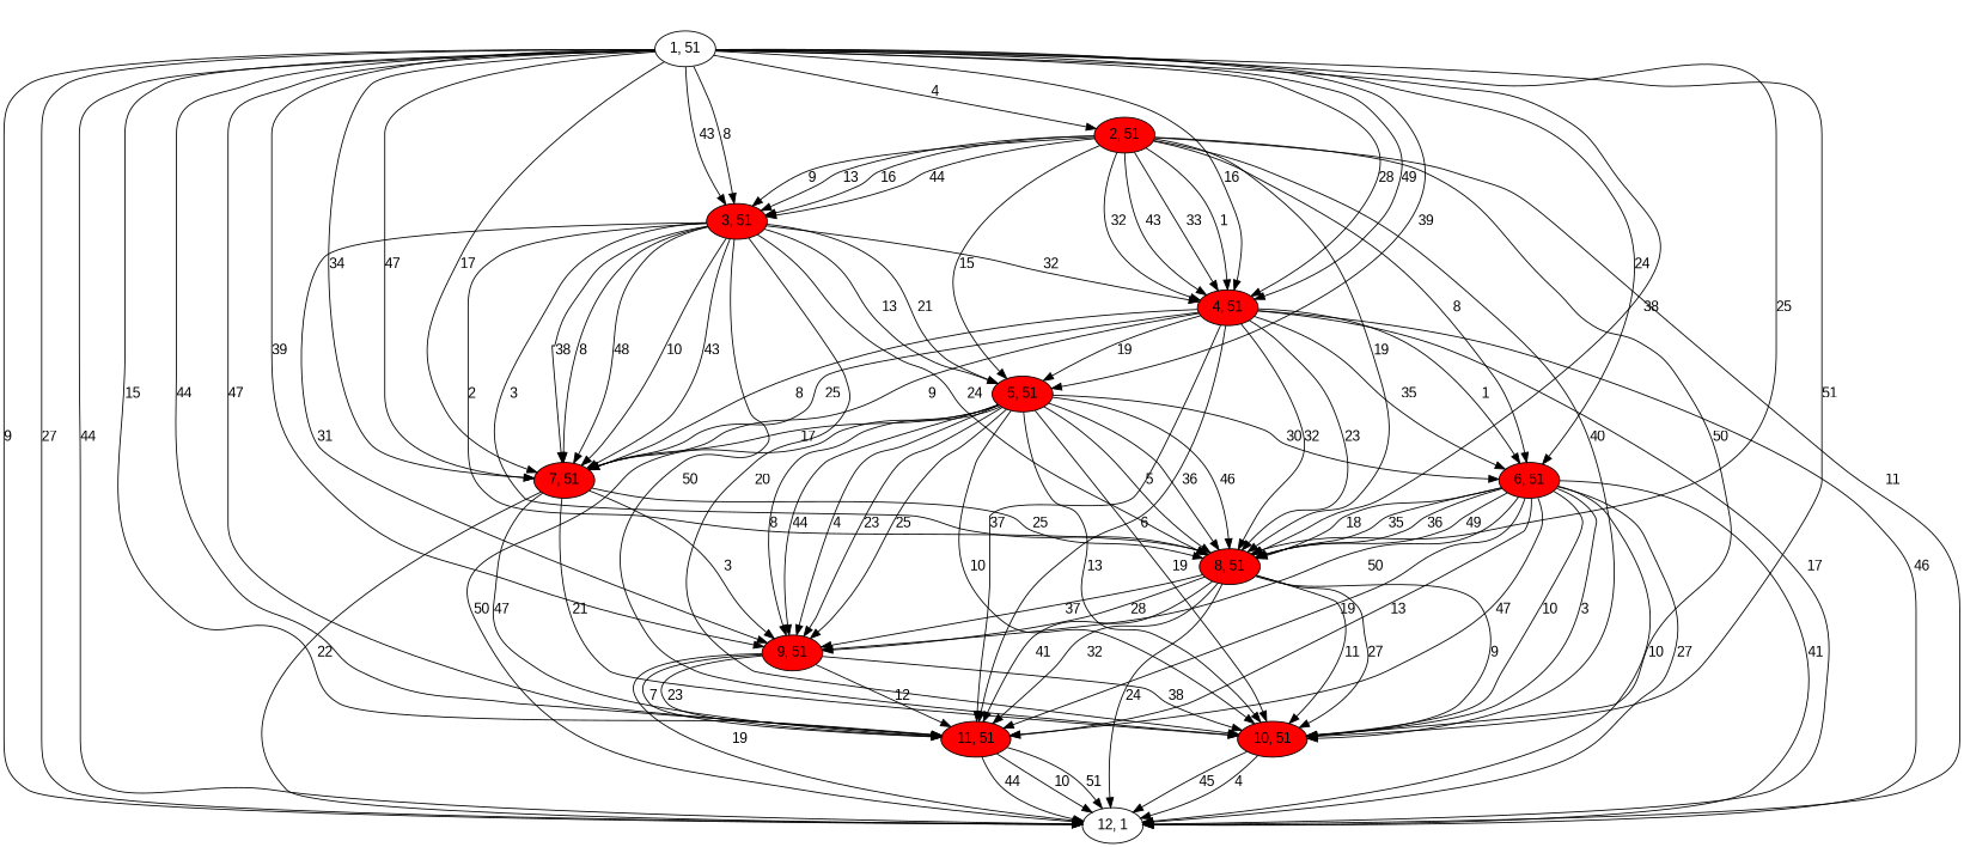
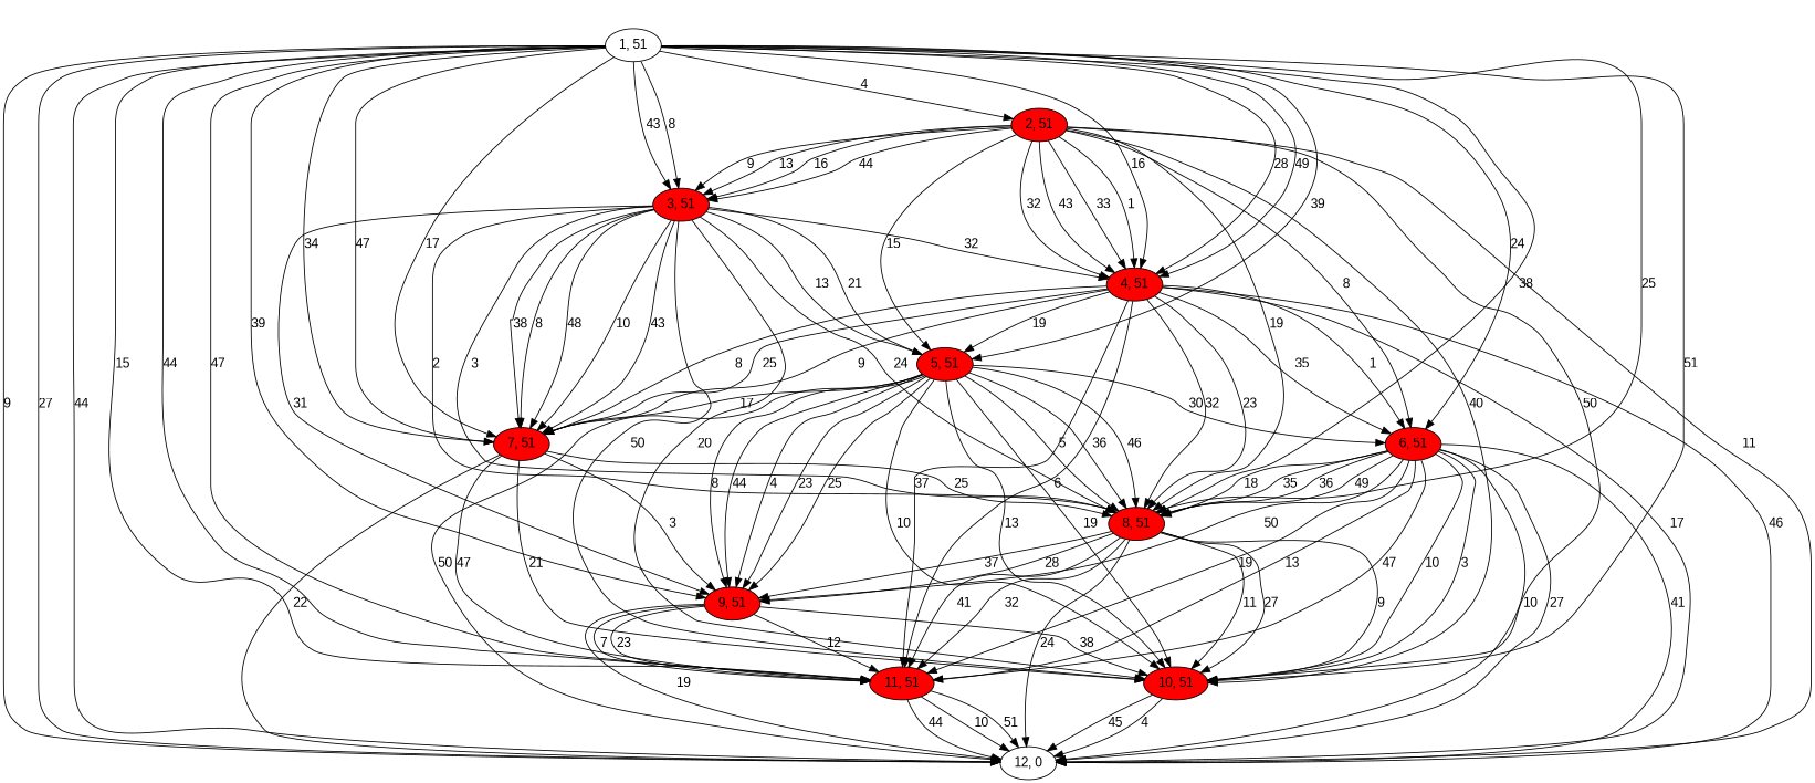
  digraph {
    fontname="Liberation Sans"
    node [fontname="Liberation Sans" fillcolor=red style=filled]
    edge [fontname="Liberation Sans"]
    n1 [label="1, 51" fillcolor="" style=""]
    n2 [label="2, 51"]
    n3 [label="3, 51"]
    n4 [label="4, 51"]
    n5 [label="5, 51"]
    n6 [label="6, 51"]
    n7 [label="7, 51"]
    n8 [label="8, 51"]
    n9 [label="9, 51"]
    n10 [label="10, 51"]
    n11 [label="11, 51"]
-   n12 [label="12, 1" fillcolor="" style=""]
+   n12 [label="12, 0" fillcolor="" style=""]
    n1 -> n2 [label=4]
    n1 -> n3 [label=43]
    n1 -> n3 [label=8]
    n1 -> n4 [label=28]
    n1 -> n4 [label=49]
    n1 -> n4 [label=16]
    n1 -> n5 [label=39]
    n1 -> n6 [label=24]
    n1 -> n7 [label=17]
    n1 -> n7 [label=34]
    n1 -> n7 [label=47]
    n1 -> n8 [label=38]
    n1 -> n8 [label=25]
    n1 -> n9 [label=39]
    n1 -> n10 [label=51]
    n1 -> n11 [label=47]
    n1 -> n11 [label=15]
    n1 -> n11 [label=44]
    n1 -> n12 [label=9]
    n1 -> n12 [label=27]
    n1 -> n12 [label=44]
    n2 -> n3 [label=44]
    n2 -> n3 [label=9]
    n2 -> n3 [label=13]
    n2 -> n3 [label=16]
    n2 -> n4 [label=33]
    n2 -> n4 [label=43]
    n2 -> n4 [label=1]
    n2 -> n4 [label=32]
    n2 -> n5 [label=15]
    n2 -> n6 [label=8]
    n2 -> n8 [label=19]
    n2 -> n10 [label=50]
    n2 -> n10 [label=40]
    n2 -> n12 [label=11]
    n3 -> n4 [label=32]
    n3 -> n5 [label=21]
    n3 -> n5 [label=13]
    n3 -> n7 [label=48]
    n3 -> n7 [label=8]
    n3 -> n7 [label=43]
    n3 -> n7 [label=38]
    n3 -> n7 [label=10]
    n3 -> n8 [label=24]
    n3 -> n8 [label=2]
    n3 -> n8 [label=3]
    n3 -> n9 [label=31]
    n3 -> n10 [label=50]
    n3 -> n10 [label=20]
    n4 -> n5 [label=19]
    n4 -> n6 [label=35]
    n4 -> n6 [label=1]
    n4 -> n7 [label=9]
    n4 -> n7 [label=8]
    n4 -> n7 [label=25]
    n4 -> n8 [label=23]
    n4 -> n8 [label=32]
    n4 -> n11 [label=6]
    n4 -> n11 [label=37]
    n4 -> n12 [label=46]
    n4 -> n12 [label=17]
    n5 -> n6 [label=30]
    n5 -> n7 [label=17]
    n5 -> n8 [label=5]
    n5 -> n8 [label=36]
    n5 -> n8 [label=46]
    n5 -> n9 [label=44]
    n5 -> n9 [label=4]
    n5 -> n9 [label=23]
    n5 -> n9 [label=25]
    n5 -> n9 [label=8]
    n5 -> n10 [label=10]
    n5 -> n10 [label=13]
    n5 -> n10 [label=19]
    n5 -> n12 [label=50]
    n6 -> n8 [label=35]
    n6 -> n8 [label=36]
    n6 -> n8 [label=49]
    n6 -> n8 [label=18]
    n6 -> n9 [label=50]
    n6 -> n10 [label=10]
    n6 -> n10 [label=3]
    n6 -> n11 [label=19]
    n6 -> n11 [label=13]
    n6 -> n11 [label=47]
    n6 -> n12 [label=41]
    n6 -> n12 [label=10]
    n6 -> n12 [label=27]
    n7 -> n8 [label=25]
    n7 -> n9 [label=3]
    n7 -> n10 [label=21]
    n7 -> n11 [label=47]
    n7 -> n12 [label=22]
    n8 -> n9 [label=37]
    n8 -> n9 [label=28]
    n8 -> n10 [label=9]
    n8 -> n10 [label=11]
    n8 -> n10 [label=27]
    n8 -> n11 [label=41]
    n8 -> n11 [label=32]
    n8 -> n12 [label=24]
    n9 -> n10 [label=38]
    n9 -> n11 [label=23]
    n9 -> n11 [label=12]
    n9 -> n11 [label=7]
    n9 -> n12 [label=19]
    n10 -> n12 [label=45]
    n10 -> n12 [label=4]
    n11 -> n12 [label=44]
    n11 -> n12 [label=10]
    n11 -> n12 [label=51]
  }
